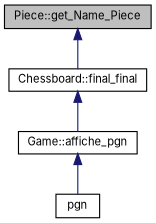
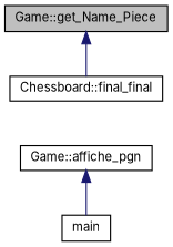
  digraph {
    fontname=Inter
    rankdir=TB
    node [color=black fillcolor=white fontname=Inter fontsize=10 shape=record style=filled]
    edge [color=midnightblue dir=back fontname=Inter fontsize=10 labelfontname=Helvetica labelfontsize=10 style=solid]
-   n1 [fillcolor=grey75 fontcolor=black height=0.2 label="Piece::get_Name_Piece" width=0.4]
+   n1 [fillcolor=grey75 fontcolor=black height=0.2 label="Game::get_Name_Piece" width=0.4]
    n2 [height=0.2 label="Chessboard::final_final" width=0.4]
    n3 [height=0.2 label="Game::affiche_pgn" width=0.4]
-   n4 [height=0.2 label=pgn width=0.4]
+   n4 [height=0.2 label=main width=0.4]
    n1 -> n2
-   n2 -> n3
    n3 -> n4
  }
